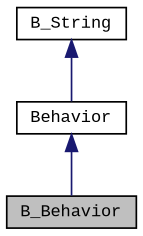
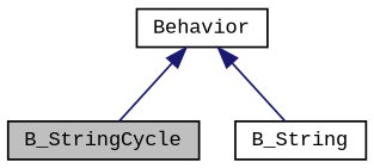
  digraph {
    fontname="Liberation Mono"
    node [color=black fillcolor=white fontname="Liberation Mono" fontsize=10 shape=record style=filled]
    edge [color=midnightblue dir=back fontname="Liberation Mono" fontsize=10 labelfontname=Helvetica labelfontsize=10 style=solid]
-   n1 [fillcolor=grey75 fontcolor=black height=0.2 label=B_Behavior width=0.4]
+   n1 [fillcolor=grey75 fontcolor=black height=0.2 label=B_StringCycle width=0.4]
    n2 [height=0.2 label=B_String width=0.4]
    n3 [height=0.2 label=Behavior width=0.4]
    n3 -> n1
-   n2 -> n3
+   n3 -> n2
  }
